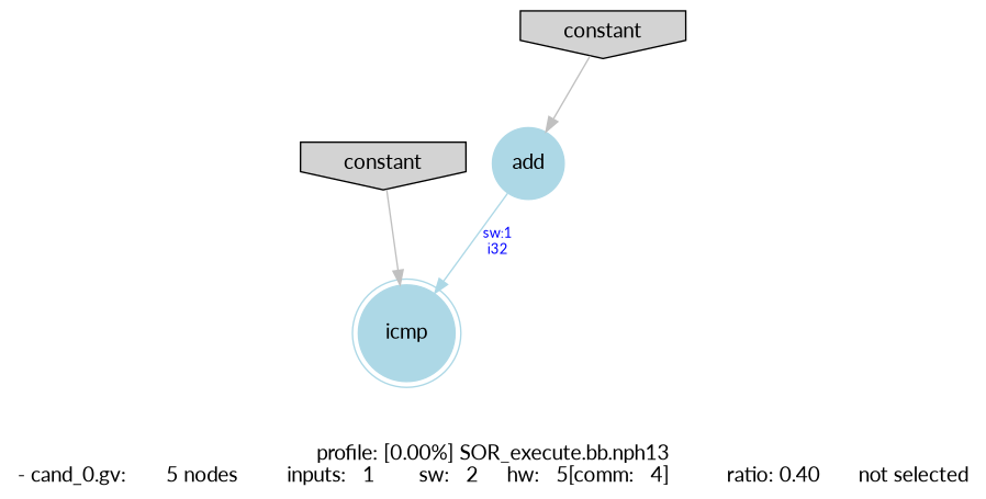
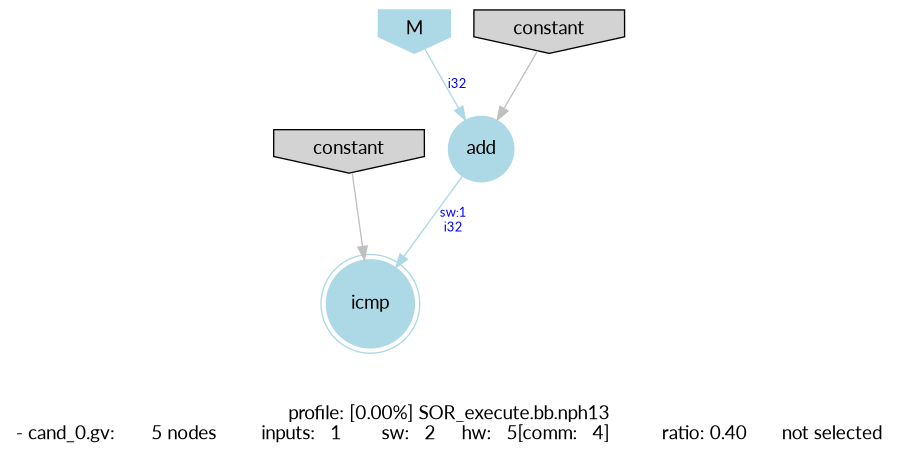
  digraph {
    label="profile: [0.00%] SOR_execute.bb.nph13\n- cand_0.gv: 	   5 nodes 	 inputs:   1 	 sw:   2 	 hw:   5[comm:   4] 	 ratio: 0.40 	 not selected"
    fontname=Lato
    node [color=lightblue shape=invhouse style=filled fontname=Lato rank=source]
    edge [color=lightblue fontsize=10 fontname=Lato]
    n1 [label=add shape=circle rank=""]
    n2 [label=icmp rank=sink shape=doublecircle]
+   n3 [label=M]
    n4 [bgcolor=lightblue label=constant color=""]
    n5 [bgcolor=lightblue label=constant color=""]
    n1 -> n2 [fontcolor=blue label="sw:1\ni32"]
+   n3 -> n1 [fontcolor=blue label=i32]
    n4 -> n1 [color=gray]
    n5 -> n2 [color=gray]
  }
